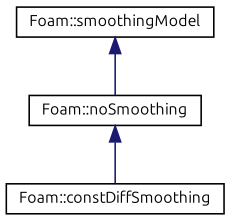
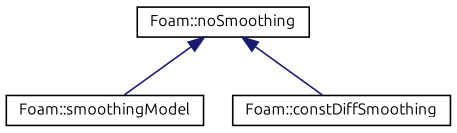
  digraph {
    fontname=Ubuntu
    rankdir=TB
    node [color=black fillcolor=white fontname=Ubuntu fontsize=10 shape=record style=filled]
    edge [color=midnightblue dir=back fontname=Ubuntu fontsize=10 labelfontname=FreeSans labelfontsize=10 style=solid]
    n1 [height=0.2 label="Foam::smoothingModel" width=0.4]
    n2 [height=0.2 label="Foam::noSmoothing" width=0.4]
    n3 [height=0.2 label="Foam::constDiffSmoothing" width=0.4]
-   n1 -> n2
+   n2 -> n1
    n2 -> n3
  }
